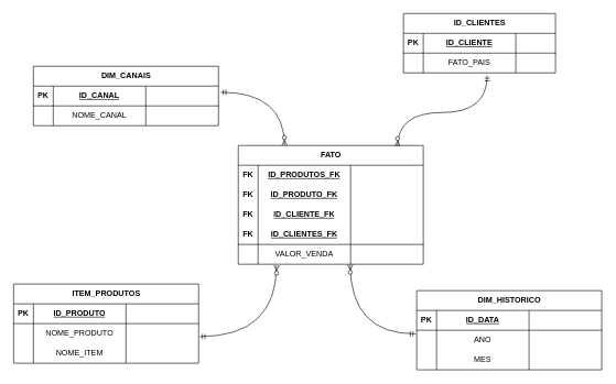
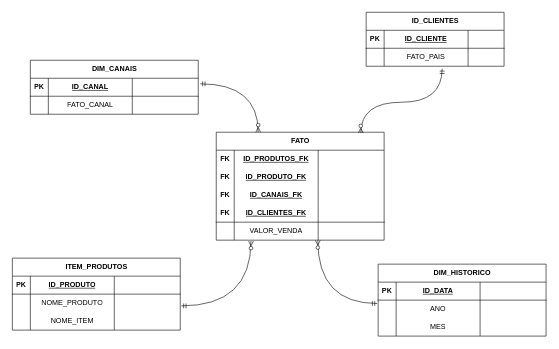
  <mxCell id="0" />
  <mxCell id="1" parent="0" />
  <mxCell id="2" value="DIM_CANAIS" style="shape=table;startSize=30;container=1;collapsible=1;childLayout=tableLayout;fixedRows=1;rowLines=0;fontStyle=1;align=center;resizeLast=1;html=1;" vertex="1" parent="1"><mxGeometry x="50" y="100" width="280" height="90" as="geometry" /></mxCell>
  <mxCell id="3" value="" style="shape=tableRow;horizontal=0;startSize=0;swimlaneHead=0;swimlaneBody=0;fillColor=none;collapsible=0;dropTarget=0;points=[[0,0.5],[1,0.5]];portConstraint=eastwest;top=0;left=0;right=0;bottom=1;" vertex="1" parent="2"><mxGeometry y="30" width="280" height="30" as="geometry" /></mxCell>
  <mxCell id="4" value="PK" style="shape=partialRectangle;connectable=0;fillColor=none;top=0;left=0;bottom=0;right=0;fontStyle=1;overflow=hidden;whiteSpace=wrap;html=1;" vertex="1" parent="3"><mxGeometry width="30" height="30" as="geometry"><mxRectangle width="30" height="30" as="alternateBounds" /></mxGeometry></mxCell>
  <mxCell id="5" value="&lt;span style=&quot;text-align: left; text-decoration-line: underline;&quot;&gt;ID_CANAL&lt;/span&gt;" style="shape=partialRectangle;connectable=0;fillColor=none;top=0;left=0;bottom=0;right=0;fontStyle=1;overflow=hidden;whiteSpace=wrap;html=1;" vertex="1" parent="3"><mxGeometry x="30" width="140" height="30" as="geometry"><mxRectangle width="140" height="30" as="alternateBounds" /></mxGeometry></mxCell>
  <mxCell id="6" value="" style="shape=partialRectangle;connectable=0;fillColor=none;top=0;left=0;bottom=0;right=0;align=left;spacingLeft=6;fontStyle=5;overflow=hidden;whiteSpace=wrap;html=1;" vertex="1" parent="3"><mxGeometry x="170" width="110" height="30" as="geometry"><mxRectangle width="110" height="30" as="alternateBounds" /></mxGeometry></mxCell>
  <mxCell id="7" value="" style="shape=tableRow;horizontal=0;startSize=0;swimlaneHead=0;swimlaneBody=0;fillColor=none;collapsible=0;dropTarget=0;points=[[0,0.5],[1,0.5]];portConstraint=eastwest;top=0;left=0;right=0;bottom=0;" vertex="1" parent="2"><mxGeometry y="60" width="280" height="30" as="geometry" /></mxCell>
  <mxCell id="8" style="shape=partialRectangle;connectable=0;fillColor=none;top=0;left=0;bottom=0;right=0;editable=1;overflow=hidden;whiteSpace=wrap;html=1;" vertex="1" parent="7"><mxGeometry width="30" height="30" as="geometry"><mxRectangle width="30" height="30" as="alternateBounds" /></mxGeometry></mxCell>
- <mxCell id="9" value="&lt;span style=&quot;text-align: left;&quot;&gt;NOME_CANAL&lt;/span&gt;" style="shape=partialRectangle;connectable=0;fillColor=none;top=0;left=0;bottom=0;right=0;editable=1;overflow=hidden;whiteSpace=wrap;html=1;" vertex="1" parent="7"><mxGeometry x="30" width="140" height="30" as="geometry"><mxRectangle width="140" height="30" as="alternateBounds" /></mxGeometry></mxCell>
+ <mxCell id="9" value="&lt;span style=&quot;text-align: left;&quot;&gt;FATO_CANAL&lt;/span&gt;" style="shape=partialRectangle;connectable=0;fillColor=none;top=0;left=0;bottom=0;right=0;editable=1;overflow=hidden;whiteSpace=wrap;html=1;" vertex="1" parent="7"><mxGeometry x="30" width="140" height="30" as="geometry"><mxRectangle width="140" height="30" as="alternateBounds" /></mxGeometry></mxCell>
  <mxCell id="10" value="" style="shape=partialRectangle;connectable=0;fillColor=none;top=0;left=0;bottom=0;right=0;align=left;spacingLeft=6;overflow=hidden;whiteSpace=wrap;html=1;" vertex="1" parent="7"><mxGeometry x="170" width="110" height="30" as="geometry"><mxRectangle width="110" height="30" as="alternateBounds" /></mxGeometry></mxCell>
  <mxCell id="11" value="ITEM_PRODUTOS" style="shape=table;startSize=30;container=1;collapsible=1;childLayout=tableLayout;fixedRows=1;rowLines=0;fontStyle=1;align=center;resizeLast=1;html=1;" vertex="1" parent="1"><mxGeometry x="20" y="430" width="280" height="120" as="geometry" /></mxCell>
  <mxCell id="12" value="" style="shape=tableRow;horizontal=0;startSize=0;swimlaneHead=0;swimlaneBody=0;fillColor=none;collapsible=0;dropTarget=0;points=[[0,0.5],[1,0.5]];portConstraint=eastwest;top=0;left=0;right=0;bottom=1;" vertex="1" parent="11"><mxGeometry y="30" width="280" height="30" as="geometry" /></mxCell>
  <mxCell id="13" value="PK" style="shape=partialRectangle;connectable=0;fillColor=none;top=0;left=0;bottom=0;right=0;fontStyle=1;overflow=hidden;whiteSpace=wrap;html=1;" vertex="1" parent="12"><mxGeometry width="30" height="30" as="geometry"><mxRectangle width="30" height="30" as="alternateBounds" /></mxGeometry></mxCell>
  <mxCell id="14" value="&lt;span style=&quot;text-align: left; text-decoration-line: underline;&quot;&gt;ID_PRODUTO&lt;/span&gt;" style="shape=partialRectangle;connectable=0;fillColor=none;top=0;left=0;bottom=0;right=0;fontStyle=1;overflow=hidden;whiteSpace=wrap;html=1;" vertex="1" parent="12"><mxGeometry x="30" width="140" height="30" as="geometry"><mxRectangle width="140" height="30" as="alternateBounds" /></mxGeometry></mxCell>
  <mxCell id="15" value="" style="shape=partialRectangle;connectable=0;fillColor=none;top=0;left=0;bottom=0;right=0;align=left;spacingLeft=6;fontStyle=5;overflow=hidden;whiteSpace=wrap;html=1;" vertex="1" parent="12"><mxGeometry x="170" width="110" height="30" as="geometry"><mxRectangle width="110" height="30" as="alternateBounds" /></mxGeometry></mxCell>
  <mxCell id="16" value="" style="shape=tableRow;horizontal=0;startSize=0;swimlaneHead=0;swimlaneBody=0;fillColor=none;collapsible=0;dropTarget=0;points=[[0,0.5],[1,0.5]];portConstraint=eastwest;top=0;left=0;right=0;bottom=0;" vertex="1" parent="11"><mxGeometry y="60" width="280" height="30" as="geometry" /></mxCell>
  <mxCell id="17" style="shape=partialRectangle;connectable=0;fillColor=none;top=0;left=0;bottom=0;right=0;editable=1;overflow=hidden;whiteSpace=wrap;html=1;" vertex="1" parent="16"><mxGeometry width="30" height="30" as="geometry"><mxRectangle width="30" height="30" as="alternateBounds" /></mxGeometry></mxCell>
  <mxCell id="18" value="&lt;span style=&quot;text-align: left;&quot;&gt;NOME_PRODUTO&lt;/span&gt;" style="shape=partialRectangle;connectable=0;fillColor=none;top=0;left=0;bottom=0;right=0;editable=1;overflow=hidden;whiteSpace=wrap;html=1;" vertex="1" parent="16"><mxGeometry x="30" width="140" height="30" as="geometry"><mxRectangle width="140" height="30" as="alternateBounds" /></mxGeometry></mxCell>
  <mxCell id="19" value="" style="shape=partialRectangle;connectable=0;fillColor=none;top=0;left=0;bottom=0;right=0;align=left;spacingLeft=6;overflow=hidden;whiteSpace=wrap;html=1;" vertex="1" parent="16"><mxGeometry x="170" width="110" height="30" as="geometry"><mxRectangle width="110" height="30" as="alternateBounds" /></mxGeometry></mxCell>
  <mxCell id="20" style="shape=tableRow;horizontal=0;startSize=0;swimlaneHead=0;swimlaneBody=0;fillColor=none;collapsible=0;dropTarget=0;points=[[0,0.5],[1,0.5]];portConstraint=eastwest;top=0;left=0;right=0;bottom=0;" vertex="1" parent="11"><mxGeometry y="90" width="280" height="30" as="geometry" /></mxCell>
  <mxCell id="21" style="shape=partialRectangle;connectable=0;fillColor=none;top=0;left=0;bottom=0;right=0;editable=1;overflow=hidden;whiteSpace=wrap;html=1;" vertex="1" parent="20"><mxGeometry width="30" height="30" as="geometry"><mxRectangle width="30" height="30" as="alternateBounds" /></mxGeometry></mxCell>
  <mxCell id="22" value="NOME_ITEM" style="shape=partialRectangle;connectable=0;fillColor=none;top=0;left=0;bottom=0;right=0;editable=1;overflow=hidden;whiteSpace=wrap;html=1;" vertex="1" parent="20"><mxGeometry x="30" width="140" height="30" as="geometry"><mxRectangle width="140" height="30" as="alternateBounds" /></mxGeometry></mxCell>
  <mxCell id="23" style="shape=partialRectangle;connectable=0;fillColor=none;top=0;left=0;bottom=0;right=0;align=left;spacingLeft=6;overflow=hidden;whiteSpace=wrap;html=1;" vertex="1" parent="20"><mxGeometry x="170" width="110" height="30" as="geometry"><mxRectangle width="110" height="30" as="alternateBounds" /></mxGeometry></mxCell>
  <mxCell id="24" value="FATO" style="shape=table;startSize=30;container=1;collapsible=1;childLayout=tableLayout;fixedRows=1;rowLines=0;fontStyle=1;align=center;resizeLast=1;html=1;" vertex="1" parent="1"><mxGeometry x="360" y="220" width="280" height="180" as="geometry" /></mxCell>
  <mxCell id="25" style="shape=tableRow;horizontal=0;startSize=0;swimlaneHead=0;swimlaneBody=0;fillColor=none;collapsible=0;dropTarget=0;points=[[0,0.5],[1,0.5]];portConstraint=eastwest;top=0;left=0;right=0;bottom=0;" vertex="1" parent="24"><mxGeometry y="30" width="280" height="30" as="geometry" /></mxCell>
  <mxCell id="26" value="&lt;span style=&quot;font-weight: 700;&quot;&gt;FK&lt;/span&gt;" style="shape=partialRectangle;connectable=0;fillColor=none;top=0;left=0;bottom=0;right=0;editable=1;overflow=hidden;whiteSpace=wrap;html=1;" vertex="1" parent="25"><mxGeometry width="30" height="30" as="geometry"><mxRectangle width="30" height="30" as="alternateBounds" /></mxGeometry></mxCell>
  <mxCell id="27" value="&lt;span style=&quot;font-weight: 700;&quot;&gt;&lt;u&gt;ID_PRODUTOS_FK&lt;/u&gt;&lt;/span&gt;" style="shape=partialRectangle;connectable=0;fillColor=none;top=0;left=0;bottom=0;right=0;editable=1;overflow=hidden;whiteSpace=wrap;html=1;" vertex="1" parent="25"><mxGeometry x="30" width="140" height="30" as="geometry"><mxRectangle width="140" height="30" as="alternateBounds" /></mxGeometry></mxCell>
  <mxCell id="28" style="shape=partialRectangle;connectable=0;fillColor=none;top=0;left=0;bottom=0;right=0;align=left;spacingLeft=6;overflow=hidden;whiteSpace=wrap;html=1;" vertex="1" parent="25"><mxGeometry x="170" width="110" height="30" as="geometry"><mxRectangle width="110" height="30" as="alternateBounds" /></mxGeometry></mxCell>
  <mxCell id="29" style="shape=tableRow;horizontal=0;startSize=0;swimlaneHead=0;swimlaneBody=0;fillColor=none;collapsible=0;dropTarget=0;points=[[0,0.5],[1,0.5]];portConstraint=eastwest;top=0;left=0;right=0;bottom=0;" vertex="1" parent="24"><mxGeometry y="60" width="280" height="30" as="geometry" /></mxCell>
  <mxCell id="30" value="&lt;b&gt;FK&lt;/b&gt;" style="shape=partialRectangle;connectable=0;fillColor=none;top=0;left=0;bottom=0;right=0;editable=1;overflow=hidden;whiteSpace=wrap;html=1;" vertex="1" parent="29"><mxGeometry width="30" height="30" as="geometry"><mxRectangle width="30" height="30" as="alternateBounds" /></mxGeometry></mxCell>
  <mxCell id="31" value="&lt;b&gt;&lt;u&gt;ID_PRODUTO_FK&lt;/u&gt;&lt;/b&gt;" style="shape=partialRectangle;connectable=0;fillColor=none;top=0;left=0;bottom=0;right=0;editable=1;overflow=hidden;whiteSpace=wrap;html=1;" vertex="1" parent="29"><mxGeometry x="30" width="140" height="30" as="geometry"><mxRectangle width="140" height="30" as="alternateBounds" /></mxGeometry></mxCell>
  <mxCell id="32" style="shape=partialRectangle;connectable=0;fillColor=none;top=0;left=0;bottom=0;right=0;align=left;spacingLeft=6;overflow=hidden;whiteSpace=wrap;html=1;" vertex="1" parent="29"><mxGeometry x="170" width="110" height="30" as="geometry"><mxRectangle width="110" height="30" as="alternateBounds" /></mxGeometry></mxCell>
  <mxCell id="33" style="shape=tableRow;horizontal=0;startSize=0;swimlaneHead=0;swimlaneBody=0;fillColor=none;collapsible=0;dropTarget=0;points=[[0,0.5],[1,0.5]];portConstraint=eastwest;top=0;left=0;right=0;bottom=0;" vertex="1" parent="24"><mxGeometry y="90" width="280" height="30" as="geometry" /></mxCell>
  <mxCell id="34" value="&lt;b&gt;FK&lt;/b&gt;" style="shape=partialRectangle;connectable=0;fillColor=none;top=0;left=0;bottom=0;right=0;editable=1;overflow=hidden;whiteSpace=wrap;html=1;" vertex="1" parent="33"><mxGeometry width="30" height="30" as="geometry"><mxRectangle width="30" height="30" as="alternateBounds" /></mxGeometry></mxCell>
- <mxCell id="35" value="&lt;b&gt;&lt;u&gt;ID_CLIENTE_FK&lt;/u&gt;&lt;/b&gt;" style="shape=partialRectangle;connectable=0;fillColor=none;top=0;left=0;bottom=0;right=0;editable=1;overflow=hidden;whiteSpace=wrap;html=1;" vertex="1" parent="33"><mxGeometry x="30" width="140" height="30" as="geometry"><mxRectangle width="140" height="30" as="alternateBounds" /></mxGeometry></mxCell>
+ <mxCell id="35" value="&lt;b&gt;&lt;u&gt;ID_CANAIS_FK&lt;/u&gt;&lt;/b&gt;" style="shape=partialRectangle;connectable=0;fillColor=none;top=0;left=0;bottom=0;right=0;editable=1;overflow=hidden;whiteSpace=wrap;html=1;" vertex="1" parent="33"><mxGeometry x="30" width="140" height="30" as="geometry"><mxRectangle width="140" height="30" as="alternateBounds" /></mxGeometry></mxCell>
  <mxCell id="36" value="" style="shape=partialRectangle;connectable=0;fillColor=none;top=0;left=0;bottom=0;right=0;align=left;spacingLeft=6;overflow=hidden;whiteSpace=wrap;html=1;" vertex="1" parent="33"><mxGeometry x="170" width="110" height="30" as="geometry"><mxRectangle width="110" height="30" as="alternateBounds" /></mxGeometry></mxCell>
  <mxCell id="37" style="shape=tableRow;horizontal=0;startSize=0;swimlaneHead=0;swimlaneBody=0;fillColor=none;collapsible=0;dropTarget=0;points=[[0,0.5],[1,0.5]];portConstraint=eastwest;top=0;left=0;right=0;bottom=1;" vertex="1" parent="24"><mxGeometry y="120" width="280" height="30" as="geometry" /></mxCell>
  <mxCell id="38" value="FK" style="shape=partialRectangle;connectable=0;fillColor=none;top=0;left=0;bottom=0;right=0;fontStyle=1;overflow=hidden;whiteSpace=wrap;html=1;shadow=1;expand=0;" vertex="1" parent="37"><mxGeometry width="30" height="30" as="geometry"><mxRectangle width="30" height="30" as="alternateBounds" /></mxGeometry></mxCell>
  <mxCell id="39" value="&lt;u&gt;ID_CLIENTES_FK&lt;/u&gt;" style="shape=partialRectangle;connectable=0;fillColor=none;top=0;left=0;bottom=0;right=0;fontStyle=1;overflow=hidden;whiteSpace=wrap;html=1;shadow=0;expand=0;" vertex="1" parent="37"><mxGeometry x="30" width="140" height="30" as="geometry"><mxRectangle width="140" height="30" as="alternateBounds" /></mxGeometry></mxCell>
  <mxCell id="40" value="" style="shape=partialRectangle;connectable=0;fillColor=none;top=0;left=0;bottom=0;right=0;align=left;spacingLeft=6;fontStyle=5;overflow=hidden;whiteSpace=wrap;html=1;shadow=1;expand=0;" vertex="1" parent="37"><mxGeometry x="170" width="110" height="30" as="geometry"><mxRectangle width="110" height="30" as="alternateBounds" /></mxGeometry></mxCell>
  <mxCell id="41" value="" style="shape=tableRow;horizontal=0;startSize=0;swimlaneHead=0;swimlaneBody=0;fillColor=none;collapsible=0;dropTarget=0;points=[[0,0.5],[1,0.5]];portConstraint=eastwest;top=0;left=0;right=0;bottom=0;" vertex="1" parent="24"><mxGeometry y="150" width="280" height="30" as="geometry" /></mxCell>
  <mxCell id="42" style="shape=partialRectangle;connectable=0;fillColor=none;top=0;left=0;bottom=0;right=0;editable=1;overflow=hidden;whiteSpace=wrap;html=1;" vertex="1" parent="41"><mxGeometry width="30" height="30" as="geometry"><mxRectangle width="30" height="30" as="alternateBounds" /></mxGeometry></mxCell>
  <mxCell id="43" value="&lt;span style=&quot;text-align: left;&quot;&gt;VALOR_VENDA&lt;/span&gt;" style="shape=partialRectangle;connectable=0;fillColor=none;top=0;left=0;bottom=0;right=0;editable=1;overflow=hidden;whiteSpace=wrap;html=1;" vertex="1" parent="41"><mxGeometry x="30" width="140" height="30" as="geometry"><mxRectangle width="140" height="30" as="alternateBounds" /></mxGeometry></mxCell>
  <mxCell id="44" value="" style="shape=partialRectangle;connectable=0;fillColor=none;top=0;left=0;bottom=0;right=0;align=left;spacingLeft=6;overflow=hidden;whiteSpace=wrap;html=1;" vertex="1" parent="41"><mxGeometry x="170" width="110" height="30" as="geometry"><mxRectangle width="110" height="30" as="alternateBounds" /></mxGeometry></mxCell>
  <mxCell id="45" style="shape=partialRectangle;connectable=0;fillColor=none;top=0;left=0;bottom=0;right=0;align=left;spacingLeft=6;overflow=hidden;whiteSpace=wrap;html=1;" vertex="1" parent="1"><mxGeometry x="560" y="250" width="110" height="30" as="geometry"><mxRectangle width="110" height="30" as="alternateBounds" /></mxGeometry></mxCell>
  <mxCell id="46" value="ID_CLIENTES" style="shape=table;startSize=30;container=1;collapsible=1;childLayout=tableLayout;fixedRows=1;rowLines=0;fontStyle=1;align=center;resizeLast=1;html=1;" vertex="1" parent="1"><mxGeometry x="610" y="20" width="230" height="90" as="geometry" /></mxCell>
  <mxCell id="47" value="" style="shape=tableRow;horizontal=0;startSize=0;swimlaneHead=0;swimlaneBody=0;fillColor=none;collapsible=0;dropTarget=0;points=[[0,0.5],[1,0.5]];portConstraint=eastwest;top=0;left=0;right=0;bottom=1;" vertex="1" parent="46"><mxGeometry y="30" width="230" height="30" as="geometry" /></mxCell>
  <mxCell id="48" value="PK" style="shape=partialRectangle;connectable=0;fillColor=none;top=0;left=0;bottom=0;right=0;fontStyle=1;overflow=hidden;whiteSpace=wrap;html=1;" vertex="1" parent="47"><mxGeometry width="30" height="30" as="geometry"><mxRectangle width="30" height="30" as="alternateBounds" /></mxGeometry></mxCell>
  <mxCell id="49" value="&lt;span style=&quot;text-align: left; text-decoration-line: underline;&quot;&gt;ID_CLIENTE&lt;/span&gt;" style="shape=partialRectangle;connectable=0;fillColor=none;top=0;left=0;bottom=0;right=0;fontStyle=1;overflow=hidden;whiteSpace=wrap;html=1;" vertex="1" parent="47"><mxGeometry x="30" width="140" height="30" as="geometry"><mxRectangle width="140" height="30" as="alternateBounds" /></mxGeometry></mxCell>
  <mxCell id="50" value="" style="shape=partialRectangle;connectable=0;fillColor=none;top=0;left=0;bottom=0;right=0;align=left;spacingLeft=6;fontStyle=5;overflow=hidden;whiteSpace=wrap;html=1;" vertex="1" parent="47"><mxGeometry x="170" width="60" height="30" as="geometry"><mxRectangle width="60" height="30" as="alternateBounds" /></mxGeometry></mxCell>
  <mxCell id="51" value="" style="shape=tableRow;horizontal=0;startSize=0;swimlaneHead=0;swimlaneBody=0;fillColor=none;collapsible=0;dropTarget=0;points=[[0,0.5],[1,0.5]];portConstraint=eastwest;top=0;left=0;right=0;bottom=0;" vertex="1" parent="46"><mxGeometry y="60" width="230" height="30" as="geometry" /></mxCell>
  <mxCell id="52" style="shape=partialRectangle;connectable=0;fillColor=none;top=0;left=0;bottom=0;right=0;editable=1;overflow=hidden;whiteSpace=wrap;html=1;" vertex="1" parent="51"><mxGeometry width="30" height="30" as="geometry"><mxRectangle width="30" height="30" as="alternateBounds" /></mxGeometry></mxCell>
  <mxCell id="53" value="&lt;span style=&quot;text-align: left;&quot;&gt;FATO_PAIS&lt;/span&gt;" style="shape=partialRectangle;connectable=0;fillColor=none;top=0;left=0;bottom=0;right=0;editable=1;overflow=hidden;whiteSpace=wrap;html=1;" vertex="1" parent="51"><mxGeometry x="30" width="140" height="30" as="geometry"><mxRectangle width="140" height="30" as="alternateBounds" /></mxGeometry></mxCell>
  <mxCell id="54" value="" style="shape=partialRectangle;connectable=0;fillColor=none;top=0;left=0;bottom=0;right=0;align=left;spacingLeft=6;overflow=hidden;whiteSpace=wrap;html=1;" vertex="1" parent="51"><mxGeometry x="170" width="60" height="30" as="geometry"><mxRectangle width="60" height="30" as="alternateBounds" /></mxGeometry></mxCell>
  <mxCell id="55" value="DIM_HISTORICO" style="shape=table;startSize=30;container=1;collapsible=1;childLayout=tableLayout;fixedRows=1;rowLines=0;fontStyle=1;align=center;resizeLast=1;html=1;" vertex="1" parent="1"><mxGeometry x="630" y="440" width="280" height="120" as="geometry" /></mxCell>
  <mxCell id="56" value="" style="shape=tableRow;horizontal=0;startSize=0;swimlaneHead=0;swimlaneBody=0;fillColor=none;collapsible=0;dropTarget=0;points=[[0,0.5],[1,0.5]];portConstraint=eastwest;top=0;left=0;right=0;bottom=1;" vertex="1" parent="55"><mxGeometry y="30" width="280" height="30" as="geometry" /></mxCell>
  <mxCell id="57" value="PK" style="shape=partialRectangle;connectable=0;fillColor=none;top=0;left=0;bottom=0;right=0;fontStyle=1;overflow=hidden;whiteSpace=wrap;html=1;" vertex="1" parent="56"><mxGeometry width="30" height="30" as="geometry"><mxRectangle width="30" height="30" as="alternateBounds" /></mxGeometry></mxCell>
  <mxCell id="58" value="&lt;div style=&quot;text-align: left;&quot;&gt;&lt;span style=&quot;background-color: initial;&quot;&gt;&lt;u&gt;ID_DATA&lt;/u&gt;&lt;/span&gt;&lt;/div&gt;" style="shape=partialRectangle;connectable=0;fillColor=none;top=0;left=0;bottom=0;right=0;fontStyle=1;overflow=hidden;whiteSpace=wrap;html=1;" vertex="1" parent="56"><mxGeometry x="30" width="140" height="30" as="geometry"><mxRectangle width="140" height="30" as="alternateBounds" /></mxGeometry></mxCell>
  <mxCell id="59" value="" style="shape=partialRectangle;connectable=0;fillColor=none;top=0;left=0;bottom=0;right=0;align=left;spacingLeft=6;fontStyle=5;overflow=hidden;whiteSpace=wrap;html=1;" vertex="1" parent="56"><mxGeometry x="170" width="110" height="30" as="geometry"><mxRectangle width="110" height="30" as="alternateBounds" /></mxGeometry></mxCell>
  <mxCell id="60" value="" style="shape=tableRow;horizontal=0;startSize=0;swimlaneHead=0;swimlaneBody=0;fillColor=none;collapsible=0;dropTarget=0;points=[[0,0.5],[1,0.5]];portConstraint=eastwest;top=0;left=0;right=0;bottom=0;" vertex="1" parent="55"><mxGeometry y="60" width="280" height="30" as="geometry" /></mxCell>
  <mxCell id="61" style="shape=partialRectangle;connectable=0;fillColor=none;top=0;left=0;bottom=0;right=0;editable=1;overflow=hidden;whiteSpace=wrap;html=1;" vertex="1" parent="60"><mxGeometry width="30" height="30" as="geometry"><mxRectangle width="30" height="30" as="alternateBounds" /></mxGeometry></mxCell>
  <mxCell id="62" value="&lt;span style=&quot;text-align: left;&quot;&gt;ANO&lt;/span&gt;" style="shape=partialRectangle;connectable=0;fillColor=none;top=0;left=0;bottom=0;right=0;editable=1;overflow=hidden;whiteSpace=wrap;html=1;" vertex="1" parent="60"><mxGeometry x="30" width="140" height="30" as="geometry"><mxRectangle width="140" height="30" as="alternateBounds" /></mxGeometry></mxCell>
  <mxCell id="63" value="" style="shape=partialRectangle;connectable=0;fillColor=none;top=0;left=0;bottom=0;right=0;align=left;spacingLeft=6;overflow=hidden;whiteSpace=wrap;html=1;" vertex="1" parent="60"><mxGeometry x="170" width="110" height="30" as="geometry"><mxRectangle width="110" height="30" as="alternateBounds" /></mxGeometry></mxCell>
  <mxCell id="64" style="shape=tableRow;horizontal=0;startSize=0;swimlaneHead=0;swimlaneBody=0;fillColor=none;collapsible=0;dropTarget=0;points=[[0,0.5],[1,0.5]];portConstraint=eastwest;top=0;left=0;right=0;bottom=0;" vertex="1" parent="55"><mxGeometry y="90" width="280" height="30" as="geometry" /></mxCell>
  <mxCell id="65" style="shape=partialRectangle;connectable=0;fillColor=none;top=0;left=0;bottom=0;right=0;editable=1;overflow=hidden;whiteSpace=wrap;html=1;" vertex="1" parent="64"><mxGeometry width="30" height="30" as="geometry"><mxRectangle width="30" height="30" as="alternateBounds" /></mxGeometry></mxCell>
  <mxCell id="66" value="MES" style="shape=partialRectangle;connectable=0;fillColor=none;top=0;left=0;bottom=0;right=0;editable=1;overflow=hidden;whiteSpace=wrap;html=1;" vertex="1" parent="64"><mxGeometry x="30" width="140" height="30" as="geometry"><mxRectangle width="140" height="30" as="alternateBounds" /></mxGeometry></mxCell>
  <mxCell id="67" style="shape=partialRectangle;connectable=0;fillColor=none;top=0;left=0;bottom=0;right=0;align=left;spacingLeft=6;overflow=hidden;whiteSpace=wrap;html=1;" vertex="1" parent="64"><mxGeometry x="170" width="110" height="30" as="geometry"><mxRectangle width="110" height="30" as="alternateBounds" /></mxGeometry></mxCell>
  <mxCell id="68" value="" style="edgeStyle=orthogonalEdgeStyle;fontSize=12;html=1;endArrow=ERzeroToMany;startArrow=ERmandOne;rounded=0;entryX=0.25;entryY=0;entryDx=0;entryDy=0;curved=1;exitX=1.012;exitY=0.31;exitDx=0;exitDy=0;exitPerimeter=0;" edge="1" parent="1" source="3" target="24"><mxGeometry width="100" height="100" relative="1" as="geometry"><mxPoint x="360" y="140" as="sourcePoint" /><mxPoint x="500" y="0" as="targetPoint" /><Array as="points"><mxPoint x="430" y="139" /></Array></mxGeometry></mxCell>
  <mxCell id="69" value="" style="edgeStyle=orthogonalEdgeStyle;fontSize=12;html=1;endArrow=ERzeroToMany;startArrow=ERmandOne;rounded=0;entryX=0.207;entryY=1.047;entryDx=0;entryDy=0;curved=1;exitX=1.006;exitY=0.654;exitDx=0;exitDy=0;entryPerimeter=0;exitPerimeter=0;" edge="1" parent="1" source="16" target="41"><mxGeometry width="100" height="100" relative="1" as="geometry"><mxPoint x="281" y="541.55" as="sourcePoint" /><mxPoint x="478.76" y="438.41" as="targetPoint" /><Array as="points"><mxPoint x="418" y="510" /></Array></mxGeometry></mxCell>
  <mxCell id="70" value="" style="edgeStyle=orthogonalEdgeStyle;fontSize=12;html=1;endArrow=ERzeroToMany;startArrow=ERmandOne;rounded=0;entryX=0.605;entryY=1.012;entryDx=0;entryDy=0;curved=1;exitX=-0.006;exitY=0.188;exitDx=0;exitDy=0;entryPerimeter=0;exitPerimeter=0;" edge="1" parent="1" source="60" target="41"><mxGeometry width="100" height="100" relative="1" as="geometry"><mxPoint x="312" y="520" as="sourcePoint" /><mxPoint x="428" y="411" as="targetPoint" /><Array as="points"><mxPoint x="529" y="506" /></Array></mxGeometry></mxCell>
  <mxCell id="71" value="" style="edgeStyle=orthogonalEdgeStyle;fontSize=12;html=1;endArrow=ERzeroToMany;startArrow=ERmandOne;rounded=0;entryX=0.861;entryY=0.008;entryDx=0;entryDy=0;curved=1;exitX=0.551;exitY=1.135;exitDx=0;exitDy=0;entryPerimeter=0;exitPerimeter=0;" edge="1" parent="1" source="51" target="24"><mxGeometry width="100" height="100" relative="1" as="geometry"><mxPoint x="638" y="516" as="sourcePoint" /><mxPoint x="539" y="410" as="targetPoint" /><Array as="points"><mxPoint x="737" y="170" /><mxPoint x="601" y="170" /></Array></mxGeometry></mxCell>
